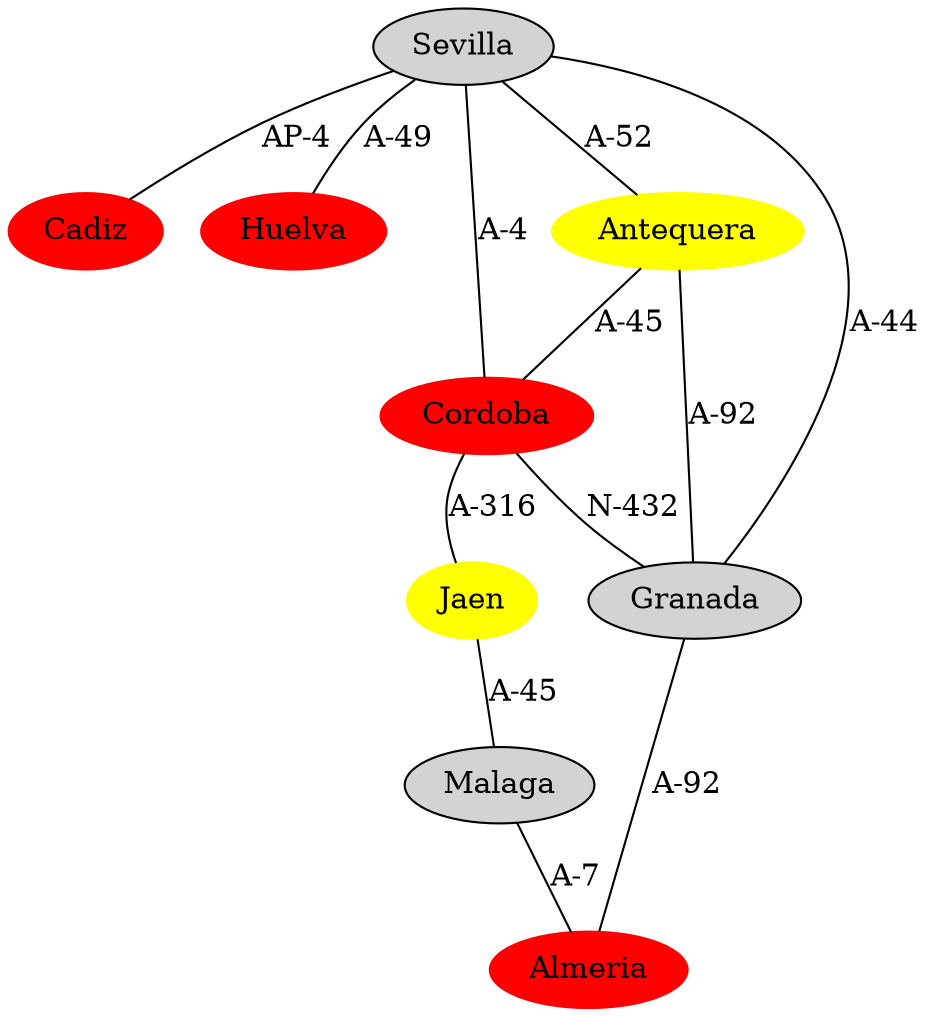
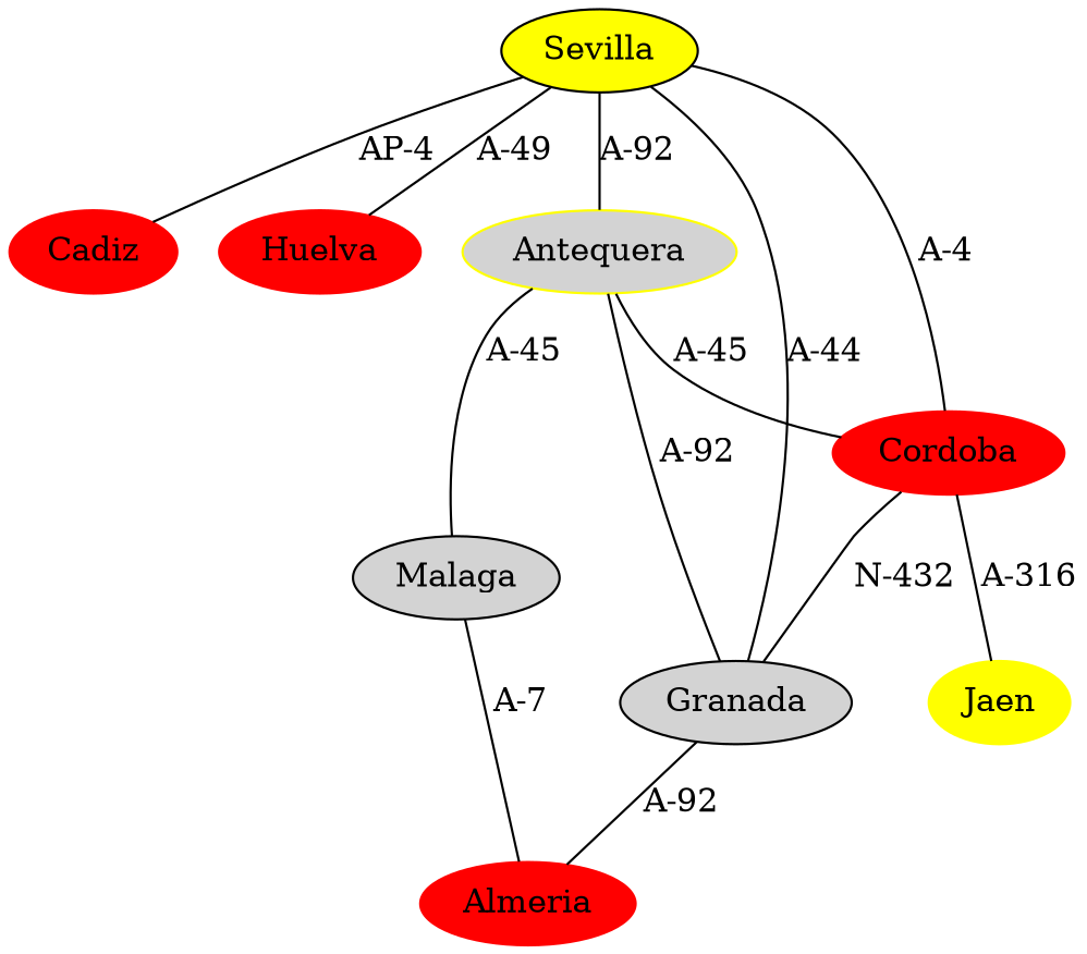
  strict graph {
    node [style=filled color=red]
-   n1 [label=Sevilla color=""]
+   n1 [label=Sevilla fillcolor=yellow color=""]
    n2 [label=Cadiz]
    n3 [label=Huelva]
    n4 [label=Cordoba]
-   n5 [color=yellow label=Antequera]
+   n5 [color=yellow label=Antequera fillcolor=lightgrey]
    n6 [label=Granada color=""]
    n7 [color=yellow label=Jaen]
    n8 [label=Malaga color=""]
    n9 [label=Almeria]
    n1 -- n2 [label="AP-4"]
    n1 -- n3 [label="A-49"]
    n1 -- n4 [label="A-4"]
-   n1 -- n5 [label="A-52"]
+   n1 -- n5 [label="A-92"]
    n4 -- n6 [label="N-432"]
    n4 -- n7 [label="A-316"]
    n5 -- n4 [label="A-45"]
    n5 -- n6 [label="A-92"]
-   n7 -- n8 [label="A-45"]
+   n5 -- n8 [label="A-45"]
    n6 -- n1 [label="A-44"]
    n6 -- n9 [label="A-92"]
    n8 -- n9 [label="A-7"]
  }
